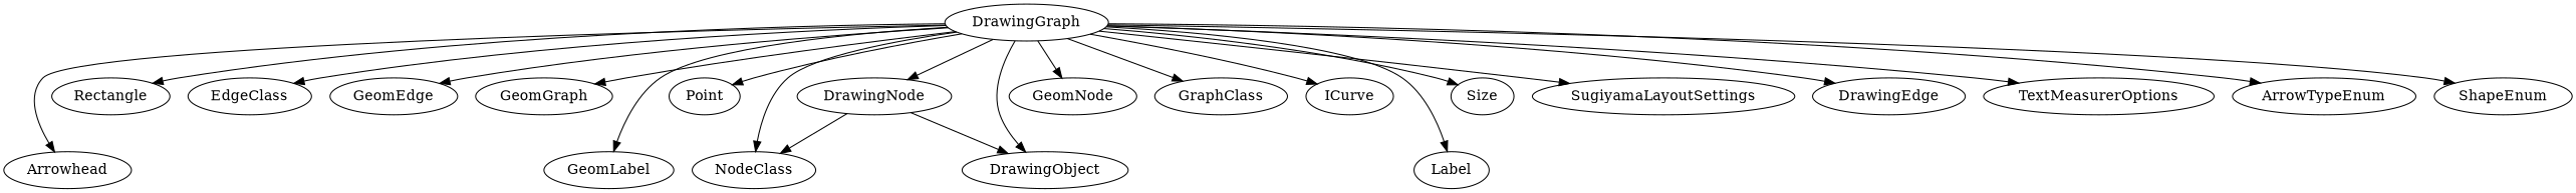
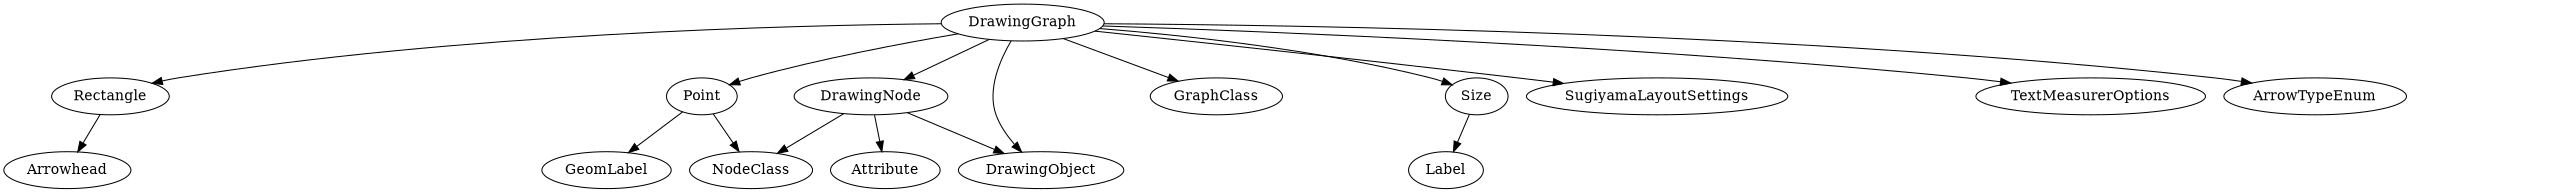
  digraph {
    DrawingGraph
    Arrowhead
-   EdgeClass
-   GeomEdge
-   GeomGraph
    GeomLabel
-   GeomNode
    GraphClass
-   ICurve
    Label
    Point
    Rectangle
    Size
    SugiyamaLayoutSettings
    NodeClass
    DrawingNode
    DrawingObject
-   DrawingEdge
    TextMeasurerOptions
    ArrowTypeEnum
-   ShapeEnum
-   DrawingGraph -> Arrowhead
-   DrawingGraph -> EdgeClass
-   DrawingGraph -> GeomEdge
-   DrawingGraph -> GeomGraph
-   DrawingGraph -> GeomLabel
-   DrawingGraph -> GeomNode
+   Attribute
+   Rectangle -> Arrowhead
+   Point -> GeomLabel
    DrawingGraph -> GraphClass
-   DrawingGraph -> ICurve
-   DrawingGraph -> Label
+   Size -> Label
    DrawingGraph -> Point
    DrawingGraph -> Rectangle
    DrawingGraph -> Size
    DrawingGraph -> SugiyamaLayoutSettings
-   DrawingGraph -> NodeClass
+   Point -> NodeClass
    DrawingGraph -> DrawingNode
    DrawingGraph -> DrawingObject
-   DrawingGraph -> DrawingEdge
    DrawingGraph -> TextMeasurerOptions
    DrawingGraph -> ArrowTypeEnum
-   DrawingGraph -> ShapeEnum
    DrawingNode -> NodeClass
    DrawingNode -> DrawingObject
+   DrawingNode -> Attribute
  }
